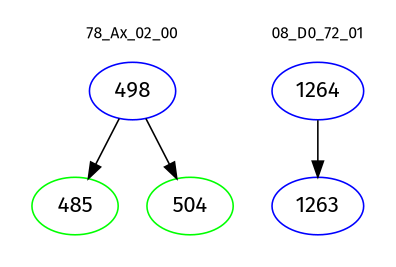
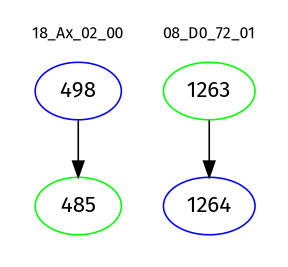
  digraph {
    fontname="Fira Sans"
    node [color=green fontname="Fira Sans"]
    edge [color=black fontname="Fira Sans"]
    n1 [color=blue label=498]
    n2 [label=485]
-   n3 [label=504]
    n4 [color=blue label=1264]
-   n5 [color=blue label=1263]
+   n5 [label=1263]
    subgraph cluster_1 {
      color=white
      fontsize=10
-     label="78_Ax_02_00"
+     label="18_Ax_02_00"
      n1
      n2
-     n3
    }
    subgraph cluster_2 {
      color=white
      fontsize=10
      label="08_D0_72_01"
      n4
      n5
    }
    n1 -> n2
-   n1 -> n3
-   n4 -> n5
+   n5 -> n4
  }
